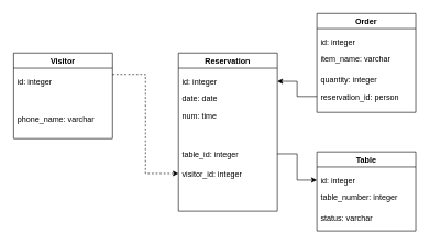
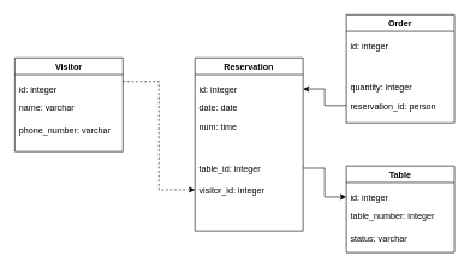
  <mxCell id="0" />
  <mxCell id="1" parent="0" />
  <mxCell id="2" style="edgeStyle=orthogonalEdgeStyle;rounded=0;orthogonalLoop=1;jettySize=auto;html=1;exitX=1;exitY=0.25;exitDx=0;exitDy=0;entryX=0;entryY=0.5;entryDx=0;entryDy=0;dashed=1;" parent="1" source="3" target="11" edge="1"><mxGeometry relative="1" as="geometry" /></mxCell>
  <mxCell id="3" value="Visitor" style="swimlane;" parent="1" vertex="1"><mxGeometry x="20" y="80" width="150" height="130" as="geometry" /></mxCell>
  <mxCell id="4" value="id: integer" style="text;strokeColor=none;fillColor=none;align=left;verticalAlign=top;spacingLeft=4;spacingRight=4;overflow=hidden;rotatable=0;points=[[0,0.5],[1,0.5]];portConstraint=eastwest;" parent="3" vertex="1"><mxGeometry y="30" width="130" height="26" as="geometry" /></mxCell>
- <mxCell id="6" value="phone_name: varchar" style="text;strokeColor=none;fillColor=none;align=left;verticalAlign=top;spacingLeft=4;spacingRight=4;overflow=hidden;rotatable=0;points=[[0,0.5],[1,0.5]];portConstraint=eastwest;" parent="3" vertex="1"><mxGeometry y="87" width="150" height="26" as="geometry" /></mxCell>
+ <mxCell id="5" value="name: varchar" style="text;strokeColor=none;fillColor=none;align=left;verticalAlign=top;spacingLeft=4;spacingRight=4;overflow=hidden;rotatable=0;points=[[0,0.5],[1,0.5]];portConstraint=eastwest;" parent="3" vertex="1"><mxGeometry y="56" width="130" height="26" as="geometry" /></mxCell>
+ <mxCell id="6" value="phone_number: varchar" style="text;strokeColor=none;fillColor=none;align=left;verticalAlign=top;spacingLeft=4;spacingRight=4;overflow=hidden;rotatable=0;points=[[0,0.5],[1,0.5]];portConstraint=eastwest;" parent="3" vertex="1"><mxGeometry y="87" width="150" height="26" as="geometry" /></mxCell>
  <mxCell id="7" value="Reservation" style="swimlane;" parent="1" vertex="1"><mxGeometry x="270" y="80" width="150" height="240" as="geometry" /></mxCell>
  <mxCell id="8" value="id: integer" style="text;strokeColor=none;fillColor=none;align=left;verticalAlign=top;spacingLeft=4;spacingRight=4;overflow=hidden;rotatable=0;points=[[0,0.5],[1,0.5]];portConstraint=eastwest;" parent="7" vertex="1"><mxGeometry y="30" width="150" height="26" as="geometry" /></mxCell>
  <mxCell id="9" value="date: date" style="text;strokeColor=none;fillColor=none;align=left;verticalAlign=top;spacingLeft=4;spacingRight=4;overflow=hidden;rotatable=0;points=[[0,0.5],[1,0.5]];portConstraint=eastwest;" parent="7" vertex="1"><mxGeometry y="56" width="130" height="26" as="geometry" /></mxCell>
  <mxCell id="10" value="num: time" style="text;strokeColor=none;fillColor=none;align=left;verticalAlign=top;spacingLeft=4;spacingRight=4;overflow=hidden;rotatable=0;points=[[0,0.5],[1,0.5]];portConstraint=eastwest;" parent="7" vertex="1"><mxGeometry y="82" width="150" height="26" as="geometry" /></mxCell>
  <mxCell id="11" value="visitor_id: integer" style="text;strokeColor=none;fillColor=none;align=left;verticalAlign=top;spacingLeft=4;spacingRight=4;overflow=hidden;rotatable=0;points=[[0,0.5],[1,0.5]];portConstraint=eastwest;" parent="7" vertex="1"><mxGeometry y="170" width="150" height="26" as="geometry" /></mxCell>
  <mxCell id="12" value="table_id: integer" style="text;strokeColor=none;fillColor=none;align=left;verticalAlign=top;spacingLeft=4;spacingRight=4;overflow=hidden;rotatable=0;points=[[0,0.5],[1,0.5]];portConstraint=eastwest;" parent="7" vertex="1"><mxGeometry y="140" width="150" height="26" as="geometry" /></mxCell>
  <mxCell id="13" value="Order" style="swimlane;" parent="1" vertex="1"><mxGeometry x="480" y="20" width="150" height="150" as="geometry" /></mxCell>
  <mxCell id="14" value="id: integer" style="text;strokeColor=none;fillColor=none;align=left;verticalAlign=top;spacingLeft=4;spacingRight=4;overflow=hidden;rotatable=0;points=[[0,0.5],[1,0.5]];portConstraint=eastwest;" parent="13" vertex="1"><mxGeometry y="30" width="130" height="26" as="geometry" /></mxCell>
- <mxCell id="15" value="item_name: varchar" style="text;strokeColor=none;fillColor=none;align=left;verticalAlign=top;spacingLeft=4;spacingRight=4;overflow=hidden;rotatable=0;points=[[0,0.5],[1,0.5]];portConstraint=eastwest;" parent="13" vertex="1"><mxGeometry y="56" width="130" height="26" as="geometry" /></mxCell>
  <mxCell id="16" value="quantity: integer" style="text;strokeColor=none;fillColor=none;align=left;verticalAlign=top;spacingLeft=4;spacingRight=4;overflow=hidden;rotatable=0;points=[[0,0.5],[1,0.5]];portConstraint=eastwest;" parent="13" vertex="1"><mxGeometry y="87" width="150" height="26" as="geometry" /></mxCell>
  <mxCell id="17" value="reservation_id: person" style="text;strokeColor=none;fillColor=none;align=left;verticalAlign=top;spacingLeft=4;spacingRight=4;overflow=hidden;rotatable=0;points=[[0,0.5],[1,0.5]];portConstraint=eastwest;" parent="13" vertex="1"><mxGeometry y="113" width="150" height="26" as="geometry" /></mxCell>
  <mxCell id="18" value="Table" style="swimlane;" parent="1" vertex="1"><mxGeometry x="480" y="230" width="150" height="120" as="geometry" /></mxCell>
  <mxCell id="19" value="id: integer" style="text;strokeColor=none;fillColor=none;align=left;verticalAlign=top;spacingLeft=4;spacingRight=4;overflow=hidden;rotatable=0;points=[[0,0.5],[1,0.5]];portConstraint=eastwest;" parent="18" vertex="1"><mxGeometry y="30" width="130" height="26" as="geometry" /></mxCell>
  <mxCell id="20" value="table_number: integer" style="text;strokeColor=none;fillColor=none;align=left;verticalAlign=top;spacingLeft=4;spacingRight=4;overflow=hidden;rotatable=0;points=[[0,0.5],[1,0.5]];portConstraint=eastwest;" parent="18" vertex="1"><mxGeometry y="56" width="130" height="26" as="geometry" /></mxCell>
  <mxCell id="21" value="status: varchar" style="text;strokeColor=none;fillColor=none;align=left;verticalAlign=top;spacingLeft=4;spacingRight=4;overflow=hidden;rotatable=0;points=[[0,0.5],[1,0.5]];portConstraint=eastwest;" parent="18" vertex="1"><mxGeometry y="87" width="150" height="26" as="geometry" /></mxCell>
  <mxCell id="22" style="edgeStyle=orthogonalEdgeStyle;rounded=0;orthogonalLoop=1;jettySize=auto;html=1;exitX=1;exitY=0.5;exitDx=0;exitDy=0;entryX=0;entryY=0.5;entryDx=0;entryDy=0;" parent="1" source="12" target="19" edge="1"><mxGeometry relative="1" as="geometry" /></mxCell>
  <mxCell id="23" style="edgeStyle=orthogonalEdgeStyle;rounded=0;orthogonalLoop=1;jettySize=auto;html=1;exitX=0;exitY=0.5;exitDx=0;exitDy=0;" parent="1" source="17" target="8" edge="1"><mxGeometry relative="1" as="geometry" /></mxCell>
